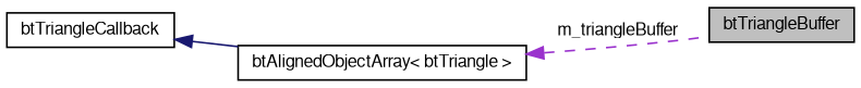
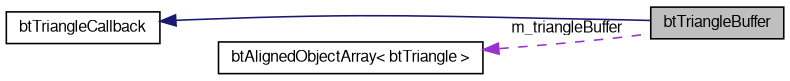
  digraph {
    rankdir=LR
    node [color=black fontname=FreeSans fontsize=10 shape=record]
    edge [dir=back fontname=FreeSans fontsize=10 labelfontname=FreeSans labelfontsize=10]
    n1 [fillcolor=grey75 fontcolor=black height=0.2 label=btTriangleBuffer style=filled width=0.4]
    n2 [height=0.2 label=btTriangleCallback width=0.4]
    n3 [height=0.2 label="btAlignedObjectArray\< btTriangle \>" width=0.4]
-   n2 -> n3 [color=midnightblue style=solid]
+   n2 -> n1 [color=midnightblue style=solid]
    n3 -> n1 [color=darkorchid3 label=m_triangleBuffer style=dashed]
  }
